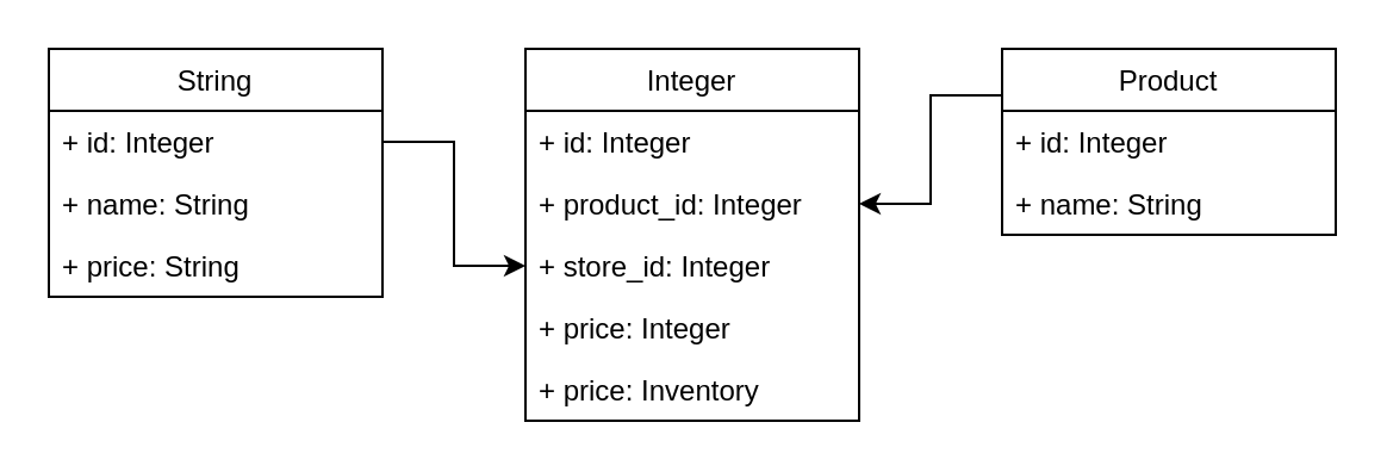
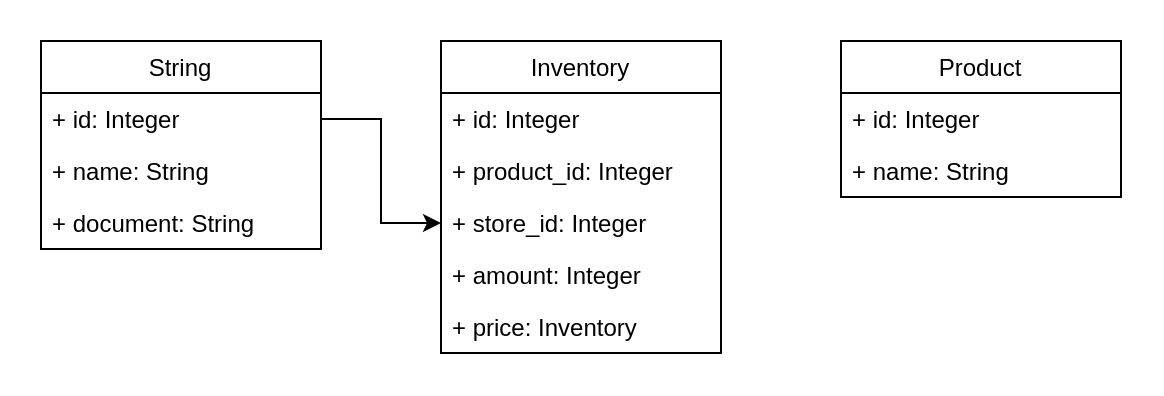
  <mxCell id="0" />
  <mxCell id="1" parent="0" />
  <mxCell id="2" value="String" style="swimlane;fontStyle=0;childLayout=stackLayout;horizontal=1;startSize=26;fillColor=none;horizontalStack=0;resizeParent=1;resizeParentMax=0;resizeLast=0;collapsible=1;marginBottom=0;" vertex="1" parent="1"><mxGeometry x="20" y="20" width="140" height="104" as="geometry" /></mxCell>
  <mxCell id="3" value="+ id: Integer" style="text;strokeColor=none;fillColor=none;align=left;verticalAlign=top;spacingLeft=4;spacingRight=4;overflow=hidden;rotatable=0;points=[[0,0.5],[1,0.5]];portConstraint=eastwest;" vertex="1" parent="2"><mxGeometry y="26" width="140" height="26" as="geometry" /></mxCell>
  <mxCell id="4" value="+ name: String" style="text;strokeColor=none;fillColor=none;align=left;verticalAlign=top;spacingLeft=4;spacingRight=4;overflow=hidden;rotatable=0;points=[[0,0.5],[1,0.5]];portConstraint=eastwest;" vertex="1" parent="2"><mxGeometry y="52" width="140" height="26" as="geometry" /></mxCell>
- <mxCell id="5" value="+ price: String" style="text;strokeColor=none;fillColor=none;align=left;verticalAlign=top;spacingLeft=4;spacingRight=4;overflow=hidden;rotatable=0;points=[[0,0.5],[1,0.5]];portConstraint=eastwest;" vertex="1" parent="2"><mxGeometry y="78" width="140" height="26" as="geometry" /></mxCell>
- <mxCell id="6" style="edgeStyle=orthogonalEdgeStyle;rounded=0;orthogonalLoop=1;jettySize=auto;html=1;exitX=0;exitY=0.25;exitDx=0;exitDy=0;entryX=1;entryY=0.5;entryDx=0;entryDy=0;" edge="1" parent="1" source="7" target="12"><mxGeometry relative="1" as="geometry" /></mxCell>
+ <mxCell id="5" value="+ document: String" style="text;strokeColor=none;fillColor=none;align=left;verticalAlign=top;spacingLeft=4;spacingRight=4;overflow=hidden;rotatable=0;points=[[0,0.5],[1,0.5]];portConstraint=eastwest;" vertex="1" parent="2"><mxGeometry y="78" width="140" height="26" as="geometry" /></mxCell>
  <mxCell id="7" value="Product" style="swimlane;fontStyle=0;childLayout=stackLayout;horizontal=1;startSize=26;fillColor=none;horizontalStack=0;resizeParent=1;resizeParentMax=0;resizeLast=0;collapsible=1;marginBottom=0;" vertex="1" parent="1"><mxGeometry x="420" y="20" width="140" height="78" as="geometry" /></mxCell>
  <mxCell id="8" value="+ id: Integer" style="text;strokeColor=none;fillColor=none;align=left;verticalAlign=top;spacingLeft=4;spacingRight=4;overflow=hidden;rotatable=0;points=[[0,0.5],[1,0.5]];portConstraint=eastwest;" vertex="1" parent="7"><mxGeometry y="26" width="140" height="26" as="geometry" /></mxCell>
  <mxCell id="9" value="+ name: String" style="text;strokeColor=none;fillColor=none;align=left;verticalAlign=top;spacingLeft=4;spacingRight=4;overflow=hidden;rotatable=0;points=[[0,0.5],[1,0.5]];portConstraint=eastwest;" vertex="1" parent="7"><mxGeometry y="52" width="140" height="26" as="geometry" /></mxCell>
- <mxCell id="10" value="Integer" style="swimlane;fontStyle=0;childLayout=stackLayout;horizontal=1;startSize=26;fillColor=none;horizontalStack=0;resizeParent=1;resizeParentMax=0;resizeLast=0;collapsible=1;marginBottom=0;" vertex="1" parent="1"><mxGeometry x="220" y="20" width="140" height="156" as="geometry" /></mxCell>
+ <mxCell id="10" value="Inventory" style="swimlane;fontStyle=0;childLayout=stackLayout;horizontal=1;startSize=26;fillColor=none;horizontalStack=0;resizeParent=1;resizeParentMax=0;resizeLast=0;collapsible=1;marginBottom=0;" vertex="1" parent="1"><mxGeometry x="220" y="20" width="140" height="156" as="geometry" /></mxCell>
  <mxCell id="11" value="+ id: Integer" style="text;strokeColor=none;fillColor=none;align=left;verticalAlign=top;spacingLeft=4;spacingRight=4;overflow=hidden;rotatable=0;points=[[0,0.5],[1,0.5]];portConstraint=eastwest;" vertex="1" parent="10"><mxGeometry y="26" width="140" height="26" as="geometry" /></mxCell>
  <mxCell id="12" value="+ product_id: Integer" style="text;strokeColor=none;fillColor=none;align=left;verticalAlign=top;spacingLeft=4;spacingRight=4;overflow=hidden;rotatable=0;points=[[0,0.5],[1,0.5]];portConstraint=eastwest;" vertex="1" parent="10"><mxGeometry y="52" width="140" height="26" as="geometry" /></mxCell>
  <mxCell id="13" value="+ store_id: Integer" style="text;strokeColor=none;fillColor=none;align=left;verticalAlign=top;spacingLeft=4;spacingRight=4;overflow=hidden;rotatable=0;points=[[0,0.5],[1,0.5]];portConstraint=eastwest;" vertex="1" parent="10"><mxGeometry y="78" width="140" height="26" as="geometry" /></mxCell>
- <mxCell id="14" value="+ price: Integer" style="text;strokeColor=none;fillColor=none;align=left;verticalAlign=top;spacingLeft=4;spacingRight=4;overflow=hidden;rotatable=0;points=[[0,0.5],[1,0.5]];portConstraint=eastwest;" vertex="1" parent="10"><mxGeometry y="104" width="140" height="26" as="geometry" /></mxCell>
+ <mxCell id="14" value="+ amount: Integer" style="text;strokeColor=none;fillColor=none;align=left;verticalAlign=top;spacingLeft=4;spacingRight=4;overflow=hidden;rotatable=0;points=[[0,0.5],[1,0.5]];portConstraint=eastwest;" vertex="1" parent="10"><mxGeometry y="104" width="140" height="26" as="geometry" /></mxCell>
  <mxCell id="15" value="+ price: Inventory" style="text;strokeColor=none;fillColor=none;align=left;verticalAlign=top;spacingLeft=4;spacingRight=4;overflow=hidden;rotatable=0;points=[[0,0.5],[1,0.5]];portConstraint=eastwest;" vertex="1" parent="10"><mxGeometry y="130" width="140" height="26" as="geometry" /></mxCell>
  <mxCell id="16" style="edgeStyle=orthogonalEdgeStyle;rounded=0;orthogonalLoop=1;jettySize=auto;html=1;exitX=1;exitY=0.5;exitDx=0;exitDy=0;entryX=0;entryY=0.5;entryDx=0;entryDy=0;" edge="1" parent="1" source="3" target="13"><mxGeometry relative="1" as="geometry" /></mxCell>
